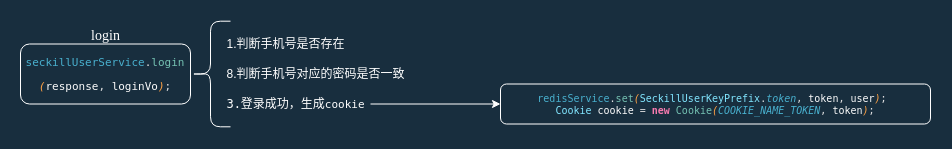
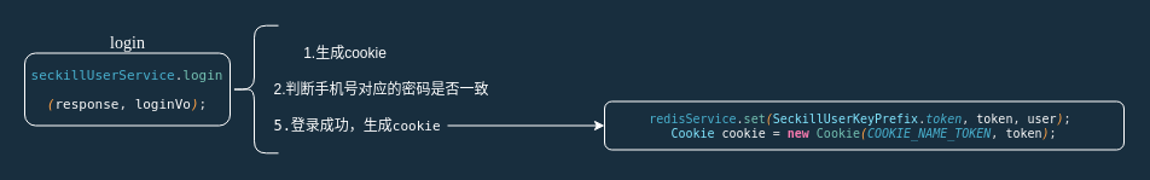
  <mxCell id="0" />
  <mxCell id="1" parent="0" />
  <mxCell id="2" value="&lt;pre style=&quot;color: rgb(223 , 223 , 224) ; font-family: &amp;#34;cascadia code pl&amp;#34; , monospace ; font-size: 11px&quot;&gt;&lt;font style=&quot;font-size: 11px&quot;&gt;&lt;span style=&quot;color: rgb(73 , 176 , 206) ; font-size: 11px&quot;&gt;seckillUserService&lt;/span&gt;.&lt;span style=&quot;color: rgb(117 , 194 , 179) ; font-size: 11px&quot;&gt;login&lt;/span&gt;&lt;/font&gt;&lt;/pre&gt;&lt;pre style=&quot;color: rgb(223 , 223 , 224) ; font-family: &amp;#34;cascadia code pl&amp;#34; , monospace ; font-size: 11px&quot;&gt;&lt;font style=&quot;font-size: 11px&quot;&gt;&lt;span style=&quot;color: rgb(255 , 162 , 69) ; font-style: italic ; font-size: 11px&quot;&gt;(&lt;/span&gt;&lt;span style=&quot;color: rgb(252 , 252 , 252) ; font-size: 11px&quot;&gt;response&lt;/span&gt;, &lt;span style=&quot;color: rgb(252 , 252 , 252) ; font-size: 11px&quot;&gt;loginVo&lt;/span&gt;&lt;span style=&quot;color: rgb(255 , 162 , 69) ; font-style: italic ; font-size: 11px&quot;&gt;)&lt;/span&gt;;&lt;/font&gt;&lt;/pre&gt;" style="rounded=1;whiteSpace=wrap;html=1;sketch=0;glass=0;fontColor=#ffffff;fillColor=none;strokeColor=#FFFFFF;" vertex="1" parent="1"><mxGeometry y="43.5" width="170" height="60" as="geometry" x="20" /></mxCell>
  <mxCell id="3" value="&lt;font color=&quot;#ffffff&quot; style=&quot;font-size: 14px&quot;&gt;login&lt;/font&gt;" style="text;html=1;align=center;verticalAlign=middle;resizable=0;points=[];autosize=1;fontFamily=Space Mono;fontSource=https%3A%2F%2Ffonts.googleapis.com%2Fcss%3Ffamily%3DSpace%2BMono;" vertex="1" parent="1"><mxGeometry x="75" y="26" width="60" height="20" as="geometry" /></mxCell>
  <mxCell id="4" value="" style="shape=curlyBracket;whiteSpace=wrap;html=1;rounded=1;glass=0;sketch=0;fillColor=#FFFFFF;strokeColor=#FFFFFF;" vertex="1" parent="1"><mxGeometry x="190" y="20.69" width="40" height="105.62" as="geometry" /></mxCell>
- <mxCell id="5" value="&lt;font color=&quot;#ffffff&quot; style=&quot;font-size: 12px&quot;&gt;1.判断手机号是否存在&lt;/font&gt;" style="text;html=1;align=center;verticalAlign=middle;resizable=0;points=[];autosize=1;strokeColor=none;" vertex="1" parent="1"><mxGeometry x="220" y="33.5" width="130" height="20" as="geometry" /></mxCell>
- <mxCell id="6" value="&lt;font color=&quot;#ffffff&quot; style=&quot;font-size: 12px&quot;&gt;8.&lt;span&gt;判断手机号对应的密码是否一致&lt;/span&gt;&lt;/font&gt;" style="text;html=1;align=center;verticalAlign=middle;resizable=0;points=[];autosize=1;strokeColor=none;" vertex="1" parent="1"><mxGeometry x="220" y="63.5" width="190" height="20" as="geometry" /></mxCell>
+ <mxCell id="5" value="&lt;font color=&quot;#ffffff&quot; style=&quot;font-size: 12px&quot;&gt;1.生成cookie&lt;/font&gt;" style="text;html=1;align=center;verticalAlign=middle;resizable=0;points=[];autosize=1;strokeColor=none;" vertex="1" parent="1"><mxGeometry x="220" y="33.5" width="130" height="20" as="geometry" /></mxCell>
+ <mxCell id="6" value="&lt;font color=&quot;#ffffff&quot; style=&quot;font-size: 12px&quot;&gt;2.&lt;span&gt;判断手机号对应的密码是否一致&lt;/span&gt;&lt;/font&gt;" style="text;html=1;align=center;verticalAlign=middle;resizable=0;points=[];autosize=1;strokeColor=none;" vertex="1" parent="1"><mxGeometry x="220" y="63.5" width="190" height="20" as="geometry" /></mxCell>
  <mxCell id="7" style="edgeStyle=orthogonalEdgeStyle;curved=0;rounded=1;sketch=0;orthogonalLoop=1;jettySize=auto;html=1;entryX=0;entryY=0.5;entryDx=0;entryDy=0;fontColor=#FFFFFF;strokeColor=#FFFFFF;" edge="1" parent="1" source="8" target="9"><mxGeometry relative="1" as="geometry" /></mxCell>
- <mxCell id="8" value="&lt;pre style=&quot;font-size: 11px&quot;&gt;&lt;font color=&quot;#ffffff&quot; style=&quot;font-size: 12px&quot;&gt;3.登录成功，生成&lt;span style=&quot;font-family: &amp;#34;cascadia code pl&amp;#34; , monospace ; font-size: 11px&quot;&gt;cookie&lt;/span&gt;&lt;/font&gt;&lt;/pre&gt;" style="text;html=1;align=center;verticalAlign=middle;resizable=0;points=[];autosize=1;strokeColor=none;" vertex="1" parent="1"><mxGeometry x="220" y="83.5" width="150" height="40" as="geometry" /></mxCell>
+ <mxCell id="8" value="&lt;pre style=&quot;font-size: 11px&quot;&gt;&lt;font color=&quot;#ffffff&quot; style=&quot;font-size: 12px&quot;&gt;5.登录成功，生成&lt;span style=&quot;font-family: &amp;#34;cascadia code pl&amp;#34; , monospace ; font-size: 11px&quot;&gt;cookie&lt;/span&gt;&lt;/font&gt;&lt;/pre&gt;" style="text;html=1;align=center;verticalAlign=middle;resizable=0;points=[];autosize=1;strokeColor=none;" vertex="1" parent="1"><mxGeometry x="220" y="83.5" width="150" height="40" as="geometry" /></mxCell>
  <mxCell id="9" value="&lt;pre style=&quot;color: rgb(223 , 223 , 224) ; font-family: &amp;#34;cascadia code pl&amp;#34; , monospace ; font-size: 10px&quot;&gt;&lt;span style=&quot;color: rgb(73 , 176 , 206) ; font-size: 10px&quot;&gt;redisService&lt;/span&gt;.&lt;span style=&quot;color: rgb(117 , 194 , 179) ; font-size: 10px&quot;&gt;set&lt;/span&gt;&lt;span style=&quot;color: rgb(255 , 162 , 69) ; font-style: italic ; font-size: 10px&quot;&gt;(&lt;/span&gt;&lt;span style=&quot;color: rgb(130 , 230 , 255) ; font-size: 10px&quot;&gt;SeckillUserKeyPrefix&lt;/span&gt;.&lt;span style=&quot;color: rgb(73 , 176 , 206) ; font-style: italic ; font-size: 10px&quot;&gt;token&lt;/span&gt;, &lt;span style=&quot;color: rgb(252 , 252 , 252) ; font-size: 10px&quot;&gt;token&lt;/span&gt;, &lt;span style=&quot;color: rgb(252 , 252 , 252) ; font-size: 10px&quot;&gt;user&lt;/span&gt;&lt;span style=&quot;color: rgb(255 , 162 , 69) ; font-style: italic ; font-size: 10px&quot;&gt;)&lt;/span&gt;;&lt;span style=&quot;color: rgb(127 , 140 , 153) ; font-size: 10px&quot;&gt; &lt;/span&gt;&lt;span style=&quot;color: rgb(127 , 140 , 153) ; font-size: 10px&quot;&gt;&lt;br style=&quot;font-size: 10px&quot;&gt;&lt;/span&gt;&lt;span style=&quot;color: rgb(130 , 230 , 255) ; font-size: 10px&quot;&gt;Cookie &lt;/span&gt;&lt;span style=&quot;color: rgb(252 , 252 , 252) ; font-size: 10px&quot;&gt;cookie &lt;/span&gt;= &lt;span style=&quot;color: rgb(249 , 123 , 176) ; font-weight: bold ; font-size: 10px&quot;&gt;new &lt;/span&gt;&lt;span style=&quot;color: rgb(117 , 194 , 179) ; font-size: 10px&quot;&gt;Cookie&lt;/span&gt;&lt;span style=&quot;color: rgb(255 , 162 , 69) ; font-style: italic ; font-size: 10px&quot;&gt;(&lt;/span&gt;&lt;span style=&quot;color: rgb(73 , 176 , 206) ; font-style: italic ; font-size: 10px&quot;&gt;COOKIE_NAME_TOKEN&lt;/span&gt;, &lt;span style=&quot;color: rgb(252 , 252 , 252) ; font-size: 10px&quot;&gt;token&lt;/span&gt;&lt;span style=&quot;color: rgb(255 , 162 , 69) ; font-style: italic ; font-size: 10px&quot;&gt;)&lt;/span&gt;;&lt;/pre&gt;" style="rounded=1;whiteSpace=wrap;html=1;glass=0;sketch=0;strokeColor=#FFFFFF;fillColor=none;" vertex="1" parent="1"><mxGeometry x="500" y="83.5" width="430" height="40" as="geometry" /></mxCell>
